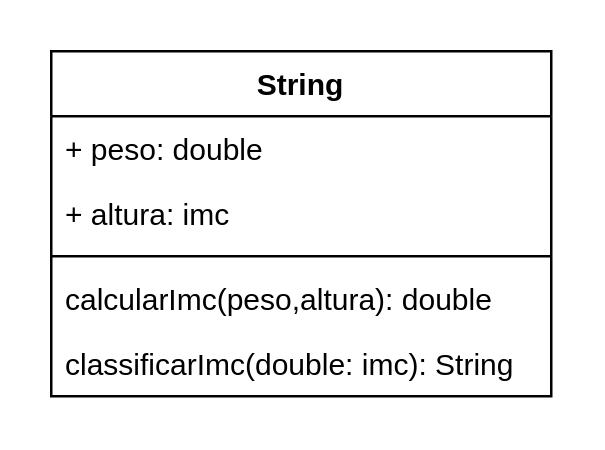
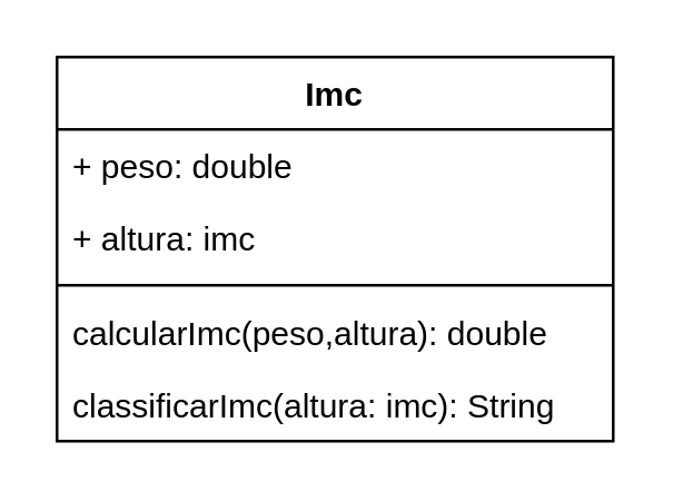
  <mxCell id="0" />
  <mxCell id="1" parent="0" />
- <mxCell id="2" value="String" style="swimlane;fontStyle=1;align=center;verticalAlign=top;childLayout=stackLayout;horizontal=1;startSize=26;horizontalStack=0;resizeParent=1;resizeParentMax=0;resizeLast=0;collapsible=1;marginBottom=0;whiteSpace=wrap;html=1;" vertex="1" parent="1"><mxGeometry x="20" y="20" width="200" height="138" as="geometry" /></mxCell>
+ <mxCell id="2" value="Imc" style="swimlane;fontStyle=1;align=center;verticalAlign=top;childLayout=stackLayout;horizontal=1;startSize=26;horizontalStack=0;resizeParent=1;resizeParentMax=0;resizeLast=0;collapsible=1;marginBottom=0;whiteSpace=wrap;html=1;" vertex="1" parent="1"><mxGeometry x="20" y="20" width="200" height="138" as="geometry" /></mxCell>
  <mxCell id="3" value="+ peso: double" style="text;strokeColor=none;fillColor=none;align=left;verticalAlign=top;spacingLeft=4;spacingRight=4;overflow=hidden;rotatable=0;points=[[0,0.5],[1,0.5]];portConstraint=eastwest;whiteSpace=wrap;html=1;" vertex="1" parent="2"><mxGeometry y="26" width="200" height="26" as="geometry" /></mxCell>
  <mxCell id="4" value="+ altura: imc" style="text;strokeColor=none;fillColor=none;align=left;verticalAlign=top;spacingLeft=4;spacingRight=4;overflow=hidden;rotatable=0;points=[[0,0.5],[1,0.5]];portConstraint=eastwest;whiteSpace=wrap;html=1;" vertex="1" parent="2"><mxGeometry y="52" width="200" height="26" as="geometry" /></mxCell>
  <mxCell id="5" value="" style="line;strokeWidth=1;fillColor=none;align=left;verticalAlign=middle;spacingTop=-1;spacingLeft=3;spacingRight=3;rotatable=0;labelPosition=right;points=[];portConstraint=eastwest;strokeColor=inherit;" vertex="1" parent="2"><mxGeometry y="78" width="200" height="8" as="geometry" /></mxCell>
  <mxCell id="6" value="calcularImc(peso,altura): double" style="text;strokeColor=none;fillColor=none;align=left;verticalAlign=top;spacingLeft=4;spacingRight=4;overflow=hidden;rotatable=0;points=[[0,0.5],[1,0.5]];portConstraint=eastwest;whiteSpace=wrap;html=1;" vertex="1" parent="2"><mxGeometry y="86" width="200" height="26" as="geometry" /></mxCell>
- <mxCell id="7" value="classificarImc(double: imc): String" style="text;strokeColor=none;fillColor=none;align=left;verticalAlign=top;spacingLeft=4;spacingRight=4;overflow=hidden;rotatable=0;points=[[0,0.5],[1,0.5]];portConstraint=eastwest;whiteSpace=wrap;html=1;" vertex="1" parent="2"><mxGeometry y="112" width="200" height="26" as="geometry" /></mxCell>
+ <mxCell id="7" value="classificarImc(altura: imc): String" style="text;strokeColor=none;fillColor=none;align=left;verticalAlign=top;spacingLeft=4;spacingRight=4;overflow=hidden;rotatable=0;points=[[0,0.5],[1,0.5]];portConstraint=eastwest;whiteSpace=wrap;html=1;" vertex="1" parent="2"><mxGeometry y="112" width="200" height="26" as="geometry" /></mxCell>
